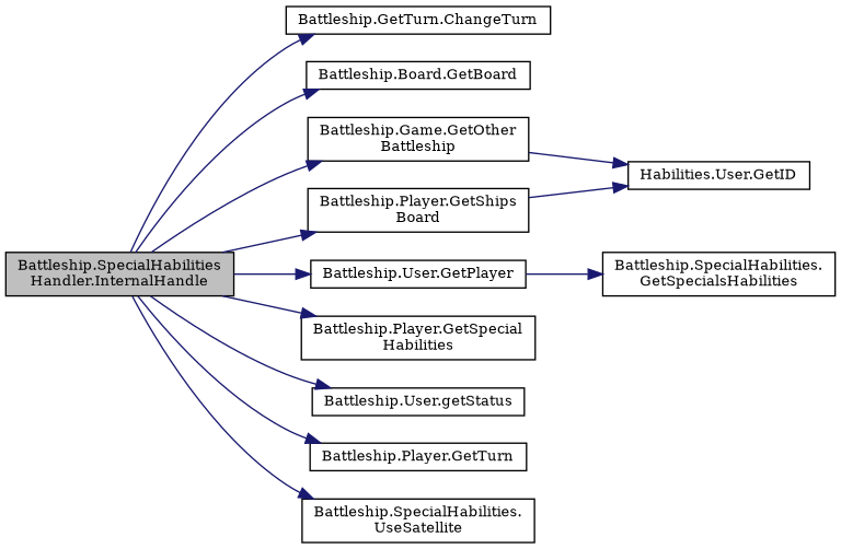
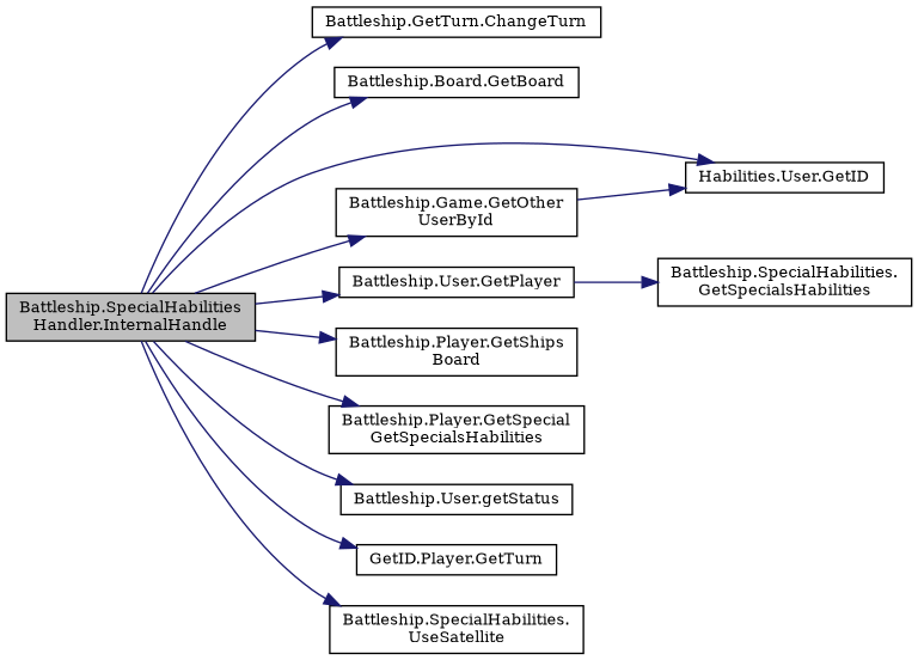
  digraph {
    fontname="DejaVu Serif"
    rankdir=LR
    node [color=black fillcolor=white fontname="DejaVu Serif" fontsize=10 shape=record style=filled]
    edge [color=midnightblue fontname="DejaVu Serif" fontsize=10 labelfontname=Helvetica labelfontsize=10 style=solid]
    n1 [fillcolor=grey75 fontcolor=black height=0.2 label="Battleship.SpecialHabilities\lHandler.InternalHandle" width=0.4]
    n2 [height=0.2 label="Battleship.GetTurn.ChangeTurn" width=0.4]
    n3 [height=0.2 label="Battleship.Board.GetBoard" width=0.4]
    n4 [height=0.2 label="Habilities.User.GetID" width=0.4]
-   n5 [height=0.2 label="Battleship.Game.GetOther\lBattleship" width=0.4]
+   n5 [height=0.2 label="Battleship.Game.GetOther\lUserById" width=0.4]
    n6 [height=0.2 label="Battleship.User.GetPlayer" width=0.4]
    n7 [height=0.2 label="Battleship.Player.GetShips\lBoard" width=0.4]
-   n8 [height=0.2 label="Battleship.Player.GetSpecial\lHabilities" width=0.4]
+   n8 [height=0.2 label="Battleship.Player.GetSpecial\lGetSpecialsHabilities" width=0.4]
    n9 [height=0.2 label="Battleship.User.getStatus" width=0.4]
-   n10 [height=0.2 label="Battleship.Player.GetTurn" width=0.4]
+   n10 [height=0.2 label="GetID.Player.GetTurn" width=0.4]
    n11 [height=0.2 label="Battleship.SpecialHabilities.\lUseSatellite" width=0.4]
    n12 [height=0.2 label="Battleship.SpecialHabilities.\lGetSpecialsHabilities" width=0.4]
    n1 -> n2
    n1 -> n3
-   n7 -> n4
+   n1 -> n4
    n1 -> n5
    n1 -> n6
    n1 -> n7
    n1 -> n8
    n1 -> n9
    n1 -> n10
    n1 -> n11
    n5 -> n4
    n6 -> n12
  }
